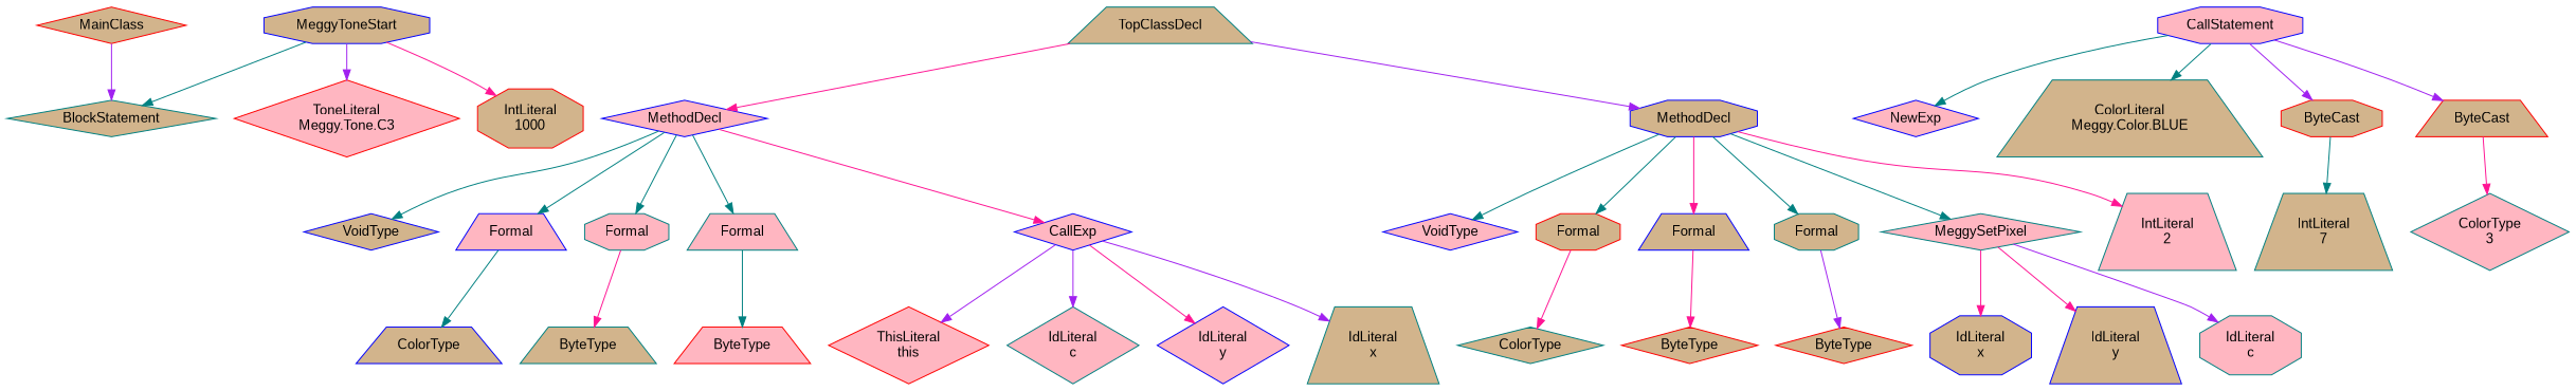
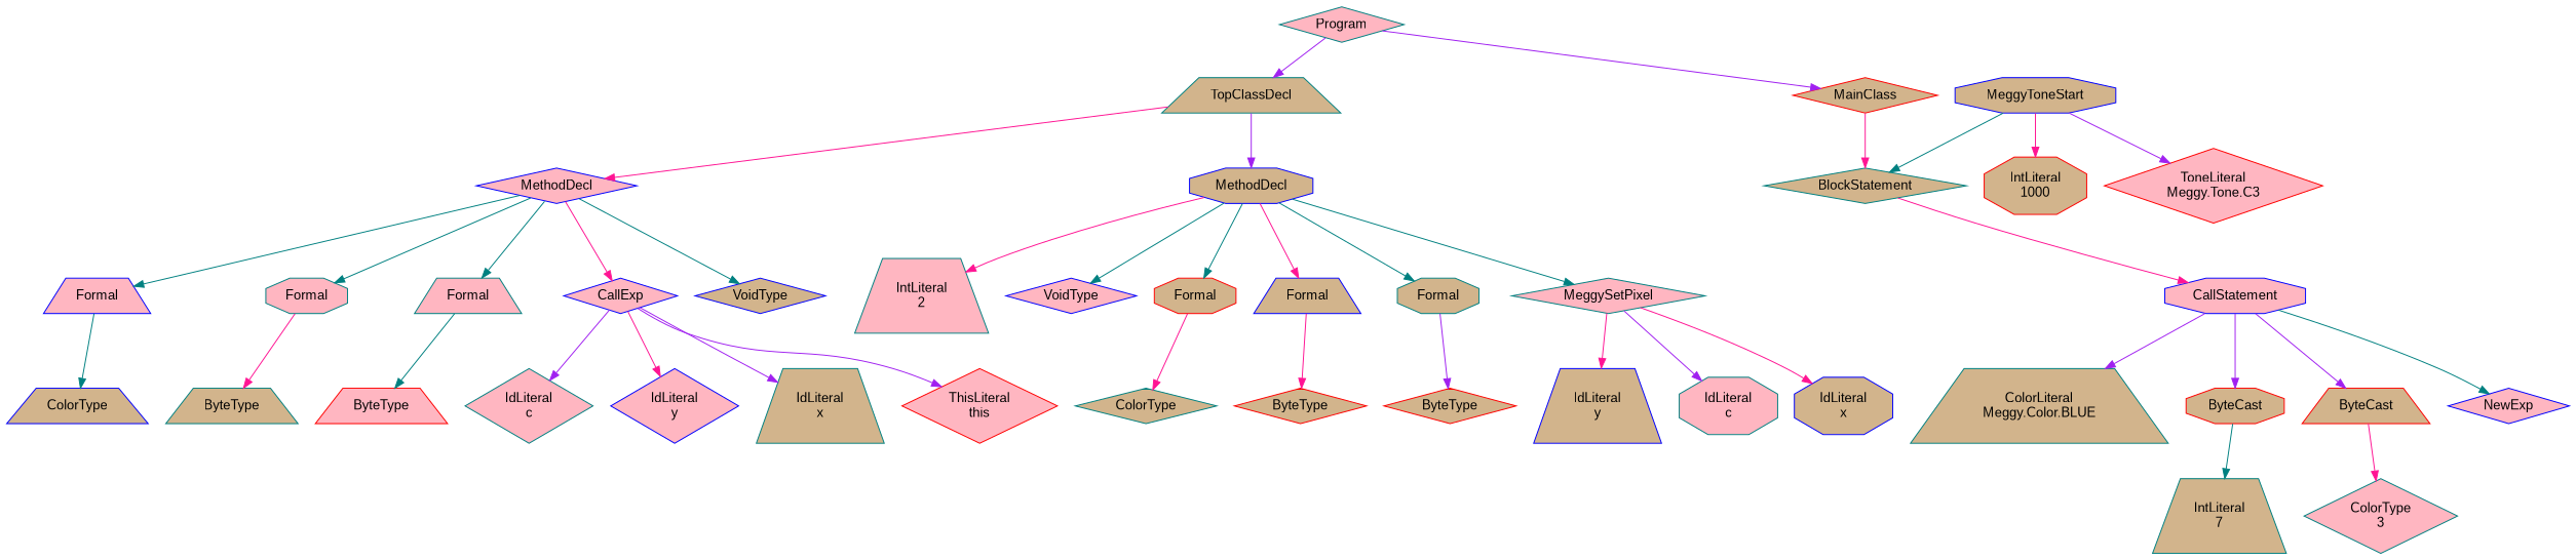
  digraph {
    fontname="Liberation Sans"
    node [color=teal fillcolor=tan fontname="Liberation Sans" shape=diamond style=filled]
    edge [color=deeppink fontname="Liberation Sans"]
+   n1 [fillcolor=lightpink label=Program]
    n2 [color=red label=MainClass]
    n3 [label=TopClassDecl shape=trapezium]
    n4 [label=BlockStatement]
    n5 [color=blue fillcolor=lightpink label=MethodDecl]
    n6 [color=blue label=MethodDecl shape=octagon]
    n7 [color=blue fillcolor=lightpink label=CallStatement shape=octagon]
    n8 [color=blue fillcolor=lightpink label=NewExp]
    n9 [label="ColorLiteral\nMeggy.Color.BLUE" shape=trapezium]
    n10 [color=red label=ByteCast shape=octagon]
    n11 [color=red label=ByteCast shape=trapezium]
    n12 [color=blue label=MeggyToneStart shape=octagon]
    n13 [color=red fillcolor=lightpink label="ToneLiteral\nMeggy.Tone.C3"]
    n14 [color=red label="IntLiteral\n1000" shape=octagon]
    n15 [label="IntLiteral\n7" shape=trapezium]
    n16 [fillcolor=lightpink label="ColorType\n3"]
    n17 [color=blue label=VoidType]
    n18 [color=blue fillcolor=lightpink label=Formal shape=trapezium]
    n19 [fillcolor=lightpink label=Formal shape=octagon]
    n20 [fillcolor=lightpink label=Formal shape=trapezium]
    n21 [color=blue fillcolor=lightpink label=CallExp]
    n22 [color=blue fillcolor=lightpink label=VoidType]
    n23 [color=red label=Formal shape=octagon]
    n24 [color=blue label=Formal shape=trapezium]
    n25 [label=Formal shape=octagon]
    n26 [fillcolor=lightpink label=MeggySetPixel]
    n27 [fillcolor=lightpink label="IntLiteral\n2" shape=trapezium]
    n28 [color=blue label=ColorType shape=trapezium]
    n29 [label=ByteType shape=trapezium]
    n30 [color=red fillcolor=lightpink label=ByteType shape=trapezium]
    n31 [color=red fillcolor=lightpink label="ThisLiteral\nthis"]
    n32 [fillcolor=lightpink label="IdLiteral\nc"]
    n33 [color=blue fillcolor=lightpink label="IdLiteral\ny"]
    n34 [label="IdLiteral\nx" shape=trapezium]
    n35 [label=ColorType]
    n36 [color=red label=ByteType]
    n37 [color=red label=ByteType]
    n38 [color=blue label="IdLiteral\nx" shape=octagon]
    n39 [color=blue label="IdLiteral\ny" shape=trapezium]
    n40 [fillcolor=lightpink label="IdLiteral\nc" shape=octagon]
-   n2 -> n4 [color=purple]
+   n1 -> n2 [color=purple]
+   n1 -> n3 [color=purple]
+   n2 -> n4
    n3 -> n5
    n3 -> n6 [color=purple]
+   n4 -> n7
    n5 -> n17 [color=teal]
    n5 -> n18 [color=teal]
    n5 -> n19 [color=teal]
    n5 -> n20 [color=teal]
    n5 -> n21
    n6 -> n22 [color=teal]
    n6 -> n23 [color=teal]
    n6 -> n24
    n6 -> n25 [color=teal]
    n6 -> n26 [color=teal]
    n6 -> n27
    n7 -> n8 [color=teal]
-   n7 -> n9 [color=teal]
+   n7 -> n9 [color=purple]
    n7 -> n10 [color=purple]
    n7 -> n11 [color=purple]
    n10 -> n15 [color=teal]
    n11 -> n16
    n12 -> n4 [color=teal]
    n12 -> n13 [color=purple]
    n12 -> n14
    n18 -> n28 [color=teal]
    n19 -> n29
    n20 -> n30 [color=teal]
    n21 -> n31 [color=purple]
    n21 -> n32 [color=purple]
    n21 -> n33
    n21 -> n34 [color=purple]
    n23 -> n35
    n24 -> n36
    n25 -> n37 [color=purple]
    n26 -> n38
    n26 -> n39
    n26 -> n40 [color=purple]
  }
